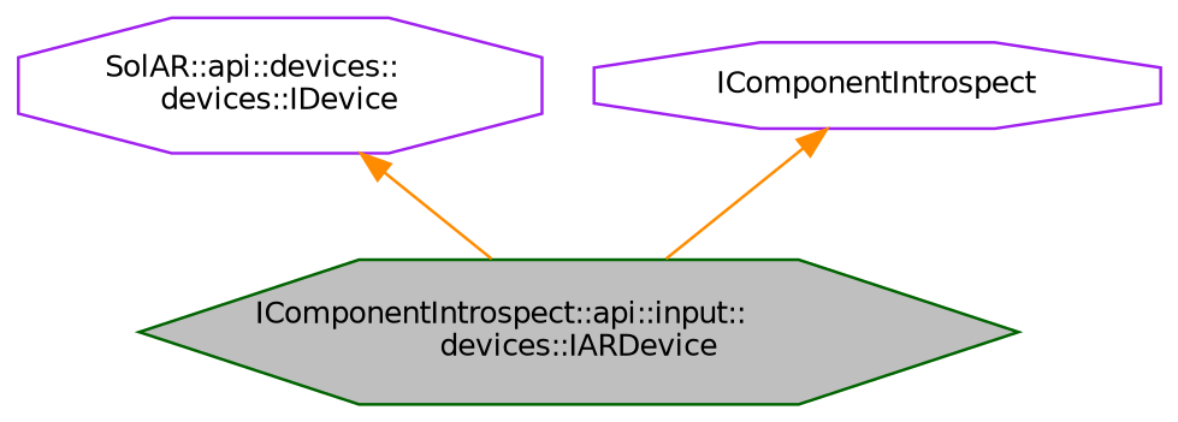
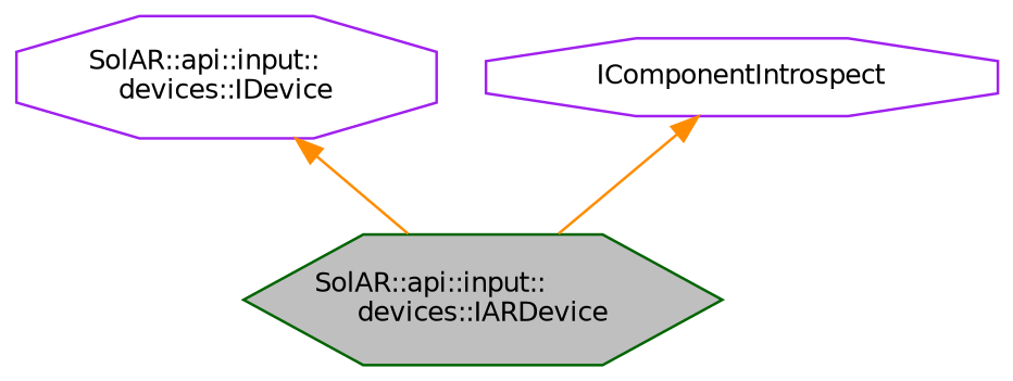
  digraph {
    node [color=purple fillcolor=white fontname=Helvetica fontsize=10 shape=octagon style=filled]
    edge [color=darkorange dir=back fontname=Helvetica fontsize=10 labelfontname=Helvetica labelfontsize=10 style=solid]
-   n1 [color=darkgreen fillcolor=grey75 fontcolor=black height=0.2 label="IComponentIntrospect::api::input::\ldevices::IARDevice" shape=hexagon width=0.4]
-   n2 [height=0.2 label="SolAR::api::devices::\ldevices::IDevice" width=0.4]
+   n1 [color=darkgreen fillcolor=grey75 fontcolor=black height=0.2 label="SolAR::api::input::\ldevices::IARDevice" shape=hexagon width=0.4]
+   n2 [height=0.2 label="SolAR::api::input::\ldevices::IDevice" width=0.4]
    n3 [height=0.2 label=IComponentIntrospect width=0.4]
    n2 -> n1
    n3 -> n1
  }
